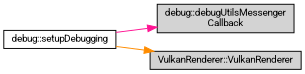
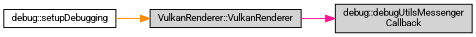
  digraph {
    fontname=Roboto
    rankdir=RL
    node [color=black fillcolor=lightgrey fontname=Roboto fontsize=10 shape=record style=filled]
    edge [dir=back fontname=Roboto fontsize=10 labelfontname=Helvetica labelfontsize=10 style=solid]
    n1 [fontcolor=black height=0.2 label="debug::debugUtilsMessenger\lCallback" width=0.4]
    n2 [fillcolor=white height=0.2 label="debug::setupDebugging" width=0.4]
    n3 [height=0.2 label="VulkanRenderer::VulkanRenderer" width=0.4]
-   n1 -> n2 [color=deeppink]
+   n1 -> n3 [color=deeppink]
    n3 -> n2 [color=darkorange]
  }
